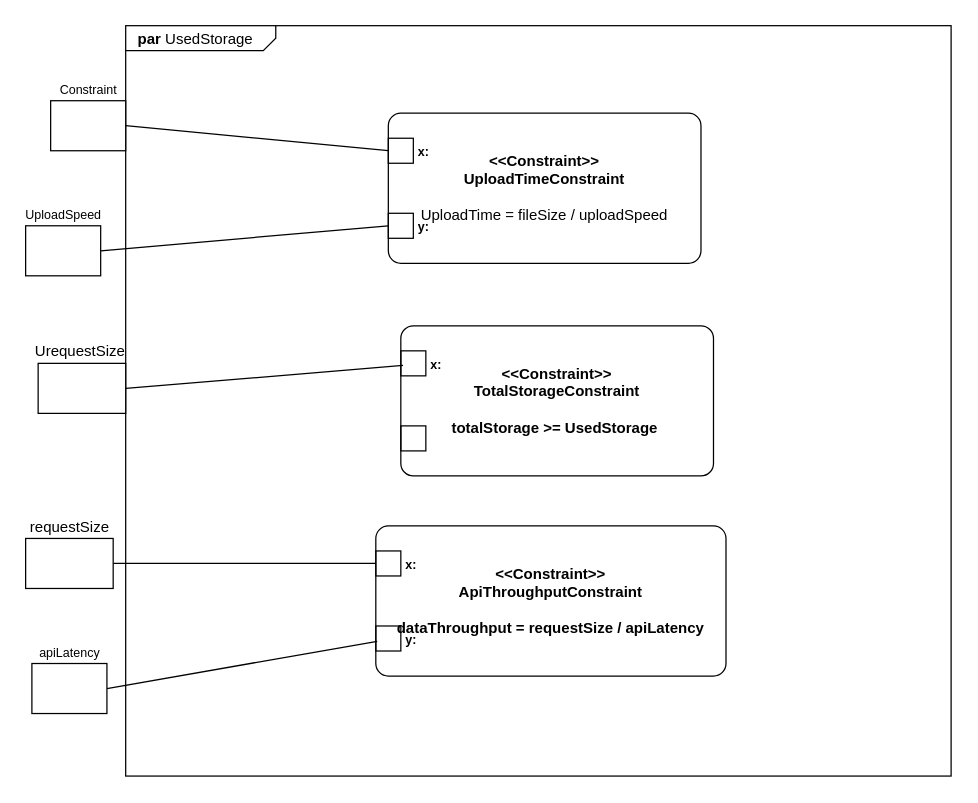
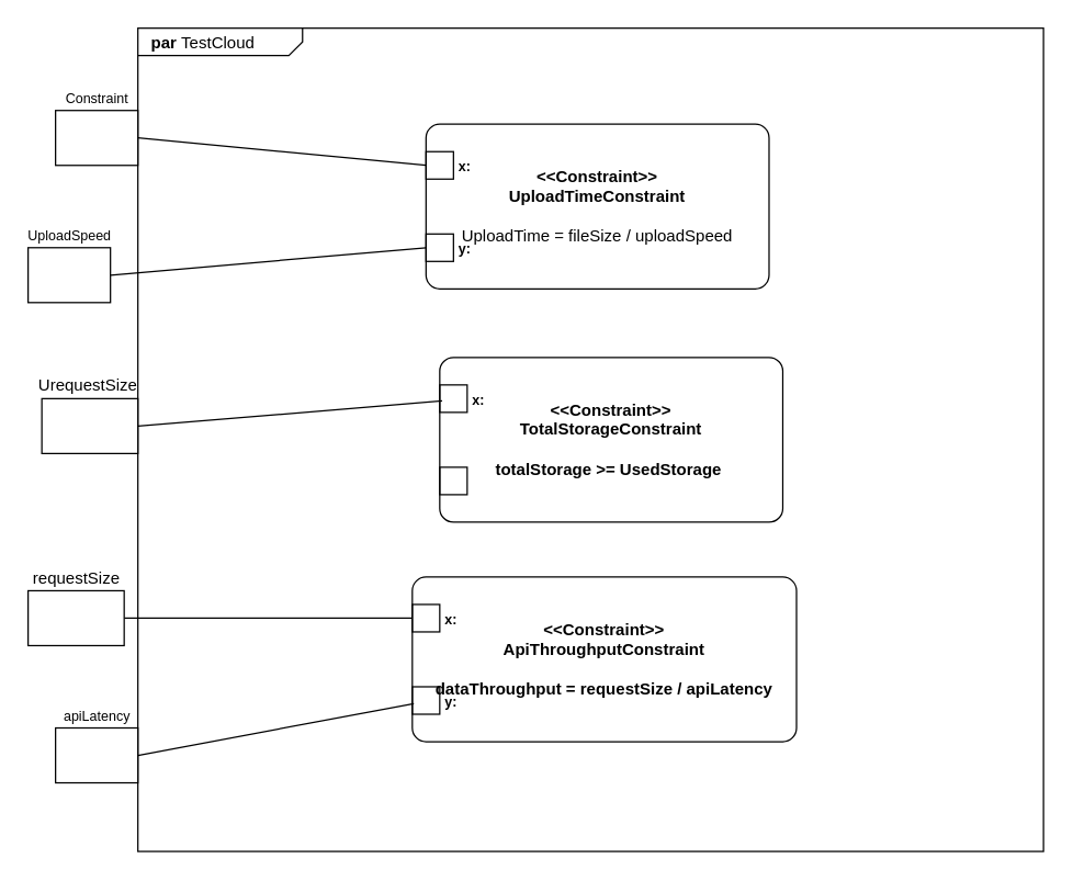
  <mxCell id="0" />
  <mxCell id="1" parent="0" />
- <mxCell id="2" value="&lt;p style=&quot;margin:0px;margin-top:4px;margin-left:10px;text-align:left;&quot;&gt;&lt;b&gt;par&lt;/b&gt;&amp;nbsp;UsedStorage&lt;/p&gt;" style="html=1;shape=mxgraph.sysml.package;labelX=120;align=left;spacingLeft=10;overflow=fill;whiteSpace=wrap;recursiveResize=0;" vertex="1" parent="1"><mxGeometry x="100" y="20" width="660" height="600" as="geometry" /></mxCell>
+ <mxCell id="2" value="&lt;p style=&quot;margin:0px;margin-top:4px;margin-left:10px;text-align:left;&quot;&gt;&lt;b&gt;par&lt;/b&gt;&amp;nbsp;TestCloud&lt;/p&gt;" style="html=1;shape=mxgraph.sysml.package;labelX=120;align=left;spacingLeft=10;overflow=fill;whiteSpace=wrap;recursiveResize=0;" vertex="1" parent="1"><mxGeometry x="100" y="20" width="660" height="600" as="geometry" /></mxCell>
  <mxCell id="3" value="&amp;lt;&amp;lt;Constraint&amp;gt;&amp;gt;&lt;div&gt;UploadTimeConstraint&lt;/div&gt;&lt;div&gt;&lt;br&gt;&lt;/div&gt;&lt;div&gt;&lt;span style=&quot;font-weight: normal;&quot;&gt;UploadTime = fileSize / uploadSpeed&lt;/span&gt;&lt;/div&gt;" style="strokeColor=inherit;fillColor=inherit;gradientColor=inherit;html=1;shape=mxgraph.sysml.paramDgm;fontStyle=1;whiteSpace=wrap;align=center;" vertex="1" parent="2"><mxGeometry x="210" y="70" width="250" height="120" as="geometry" /></mxCell>
  <mxCell id="4" value="x:" style="html=1;resizable=0;align=left;verticalAlign=middle;labelPosition=left;verticalLabelPosition=middle;labelBackgroundColor=none;fontSize=10;spacingLeft=22;fontStyle=1;" connectable="0" vertex="1" parent="3"><mxGeometry y="30" as="geometry" /></mxCell>
  <mxCell id="5" value="y:" style="html=1;resizable=0;align=left;verticalAlign=middle;labelPosition=left;verticalLabelPosition=middle;labelBackgroundColor=none;fontSize=10;spacingLeft=22;fontStyle=1;" connectable="0" vertex="1" parent="3"><mxGeometry y="90" as="geometry" /></mxCell>
  <mxCell id="6" value="&amp;lt;&amp;lt;Constraint&amp;gt;&amp;gt;&lt;div&gt;TotalStorageConstraint&lt;/div&gt;&lt;div&gt;&lt;br&gt;&lt;/div&gt;&lt;div&gt;totalStorage &amp;gt;= UsedStorage&amp;nbsp;&lt;/div&gt;" style="strokeColor=inherit;fillColor=inherit;gradientColor=inherit;html=1;shape=mxgraph.sysml.paramDgm;fontStyle=1;whiteSpace=wrap;align=center;" vertex="1" parent="2"><mxGeometry x="220" y="240" width="250" height="120" as="geometry" /></mxCell>
  <mxCell id="7" value="x:" style="html=1;resizable=0;align=left;verticalAlign=middle;labelPosition=left;verticalLabelPosition=middle;labelBackgroundColor=none;fontSize=10;spacingLeft=22;fontStyle=1;" connectable="0" vertex="1" parent="6"><mxGeometry y="30" as="geometry" /></mxCell>
  <mxCell id="8" value="" style="html=1;resizable=0;align=left;verticalAlign=middle;labelPosition=left;verticalLabelPosition=middle;labelBackgroundColor=none;fontSize=10;spacingLeft=22;fontStyle=1;" connectable="0" vertex="1" parent="6"><mxGeometry y="90" as="geometry" /></mxCell>
  <mxCell id="9" value="&amp;lt;&amp;lt;Constraint&amp;gt;&amp;gt;&lt;div&gt;ApiThroughputConstraint&lt;/div&gt;&lt;div&gt;&lt;br&gt;&lt;/div&gt;&lt;div&gt;dataThroughput = requestSize / apiLatency&lt;/div&gt;" style="strokeColor=inherit;fillColor=inherit;gradientColor=inherit;html=1;shape=mxgraph.sysml.paramDgm;fontStyle=1;whiteSpace=wrap;align=center;" vertex="1" parent="2"><mxGeometry x="200" y="400" width="280" height="120" as="geometry" /></mxCell>
  <mxCell id="10" value="x:" style="html=1;resizable=0;align=left;verticalAlign=middle;labelPosition=left;verticalLabelPosition=middle;labelBackgroundColor=none;fontSize=10;spacingLeft=22;fontStyle=1;" connectable="0" vertex="1" parent="9"><mxGeometry y="30" as="geometry" /></mxCell>
  <mxCell id="11" value="y:" style="html=1;resizable=0;align=left;verticalAlign=middle;labelPosition=left;verticalLabelPosition=middle;labelBackgroundColor=none;fontSize=10;spacingLeft=22;fontStyle=1;" connectable="0" vertex="1" parent="9"><mxGeometry y="90" as="geometry" /></mxCell>
  <mxCell id="12" value="" style="strokeColor=inherit;fillColor=inherit;gradientColor=inherit;endArrow=none;html=1;edgeStyle=none;entryY=0.5;entryX=1;rounded=0;entryDx=0;entryDy=0;" edge="1" parent="2" target="17"><mxGeometry x="1" relative="1" as="geometry"><mxPoint x="200" y="430" as="sourcePoint" /><mxPoint x="110" y="430" as="targetPoint" /></mxGeometry></mxCell>
  <mxCell id="13" value="Constraint" style="strokeColor=inherit;fillColor=inherit;gradientColor=inherit;shape=rect;html=1;fontSize=10;verticalLabelPosition=top;verticalAlign=bottom;" vertex="1" parent="1"><mxGeometry x="40" y="80" width="60" height="40" as="geometry" /></mxCell>
  <mxCell id="14" value="" style="strokeColor=inherit;fillColor=inherit;gradientColor=inherit;endArrow=none;html=1;edgeStyle=none;exitY=0.25;exitX=0;entryY=0.5;entryX=1;rounded=0;" edge="1" parent="1" source="3" target="13"><mxGeometry x="1" relative="1" as="geometry" /></mxCell>
  <mxCell id="15" value="UploadSpeed" style="strokeColor=inherit;fillColor=inherit;gradientColor=inherit;shape=rect;html=1;fontSize=10;verticalLabelPosition=top;verticalAlign=bottom;" vertex="1" parent="1"><mxGeometry x="20" y="180" width="60" height="40" as="geometry" /></mxCell>
  <mxCell id="16" value="" style="strokeColor=inherit;fillColor=inherit;gradientColor=inherit;endArrow=none;html=1;edgeStyle=none;exitY=0.75;exitX=0;entryY=0.5;entryX=1;rounded=0;" edge="1" parent="1" source="3" target="15"><mxGeometry x="1" relative="1" as="geometry" /></mxCell>
  <mxCell id="17" value="&lt;span style=&quot;font-size: 12px; text-wrap-mode: wrap;&quot;&gt;requestSize&lt;/span&gt;" style="strokeColor=inherit;fillColor=inherit;gradientColor=inherit;shape=rect;html=1;fontSize=10;verticalLabelPosition=top;verticalAlign=bottom;" vertex="1" parent="1"><mxGeometry x="20" y="430" width="70" height="40" as="geometry" /></mxCell>
- <mxCell id="18" value="&lt;span style=&quot;text-wrap-mode: wrap;&quot;&gt;&lt;font&gt;apiLatency&lt;/font&gt;&lt;/span&gt;" style="strokeColor=inherit;fillColor=inherit;gradientColor=inherit;shape=rect;html=1;fontSize=10;verticalLabelPosition=top;verticalAlign=bottom;" vertex="1" parent="1"><mxGeometry x="25" y="530" width="60" height="40" as="geometry" /></mxCell>
+ <mxCell id="18" value="&lt;span style=&quot;text-wrap-mode: wrap;&quot;&gt;&lt;font&gt;apiLatency&lt;/font&gt;&lt;/span&gt;" style="strokeColor=inherit;fillColor=inherit;gradientColor=inherit;shape=rect;html=1;fontSize=10;verticalLabelPosition=top;verticalAlign=bottom;" vertex="1" parent="1"><mxGeometry x="40" y="530" width="60" height="40" as="geometry" /></mxCell>
  <mxCell id="19" value="" style="strokeColor=inherit;fillColor=inherit;gradientColor=inherit;endArrow=none;html=1;edgeStyle=none;exitY=0.769;exitX=0.004;entryY=0.5;entryX=1;rounded=0;exitDx=0;exitDy=0;exitPerimeter=0;entryDx=0;entryDy=0;" edge="1" parent="1" source="9" target="18"><mxGeometry x="1" relative="1" as="geometry"><mxPoint x="410" y="570" as="sourcePoint" /><mxPoint x="200" y="550" as="targetPoint" /></mxGeometry></mxCell>
  <mxCell id="20" value="&lt;span style=&quot;font-size: 12px; text-wrap-mode: wrap;&quot;&gt;U&lt;/span&gt;&lt;span style=&quot;font-size: 12px; text-wrap-mode: wrap;&quot;&gt;requestSize&lt;/span&gt;&lt;span style=&quot;font-size: 12px; text-wrap-mode: wrap;&quot;&gt;&amp;nbsp;&lt;/span&gt;" style="strokeColor=inherit;fillColor=inherit;gradientColor=inherit;shape=rect;html=1;fontSize=10;verticalLabelPosition=top;verticalAlign=bottom;" vertex="1" parent="1"><mxGeometry x="30" y="290" width="70" height="40" as="geometry" /></mxCell>
  <mxCell id="21" value="" style="strokeColor=inherit;fillColor=inherit;gradientColor=inherit;endArrow=none;html=1;edgeStyle=none;entryY=0.5;entryX=1;rounded=0;entryDx=0;entryDy=0;exitX=0.007;exitY=0.264;exitDx=0;exitDy=0;exitPerimeter=0;" edge="1" parent="1" source="6" target="20"><mxGeometry x="1" relative="1" as="geometry"><mxPoint x="480" y="290" as="sourcePoint" /><mxPoint x="280" y="290" as="targetPoint" /></mxGeometry></mxCell>
